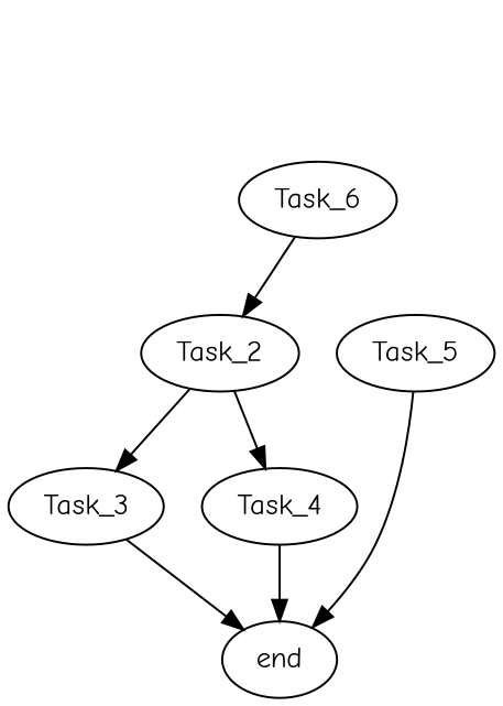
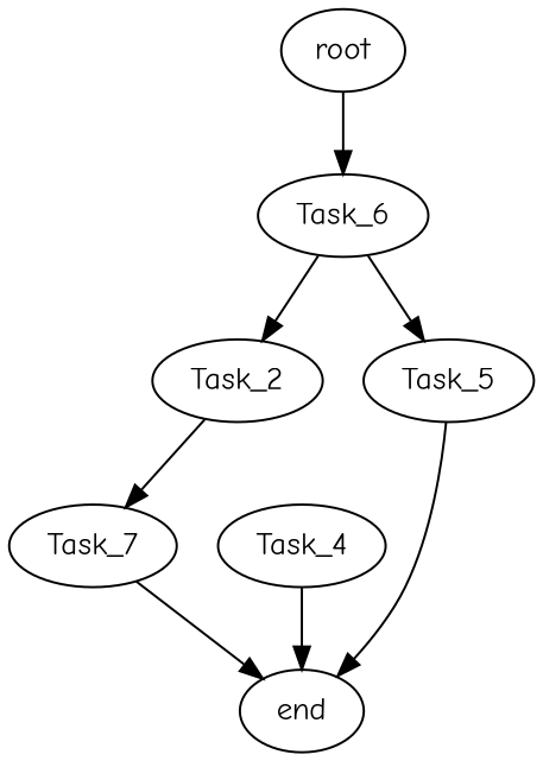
  digraph {
    fontname="Comic Neue"
    node [fontname="Comic Neue"]
    edge [fontname="Comic Neue"]
    n1 [label=Task_6]
+   root
    Task_2
    Task_5
-   Task_3
+   Task_3 [label=Task_7]
    Task_4
    end
    n1 -> Task_2
+   n1 -> Task_5
+   root -> n1
    Task_2 -> Task_3
-   Task_2 -> Task_4
    Task_5 -> end
    Task_3 -> end
    Task_4 -> end
  }
